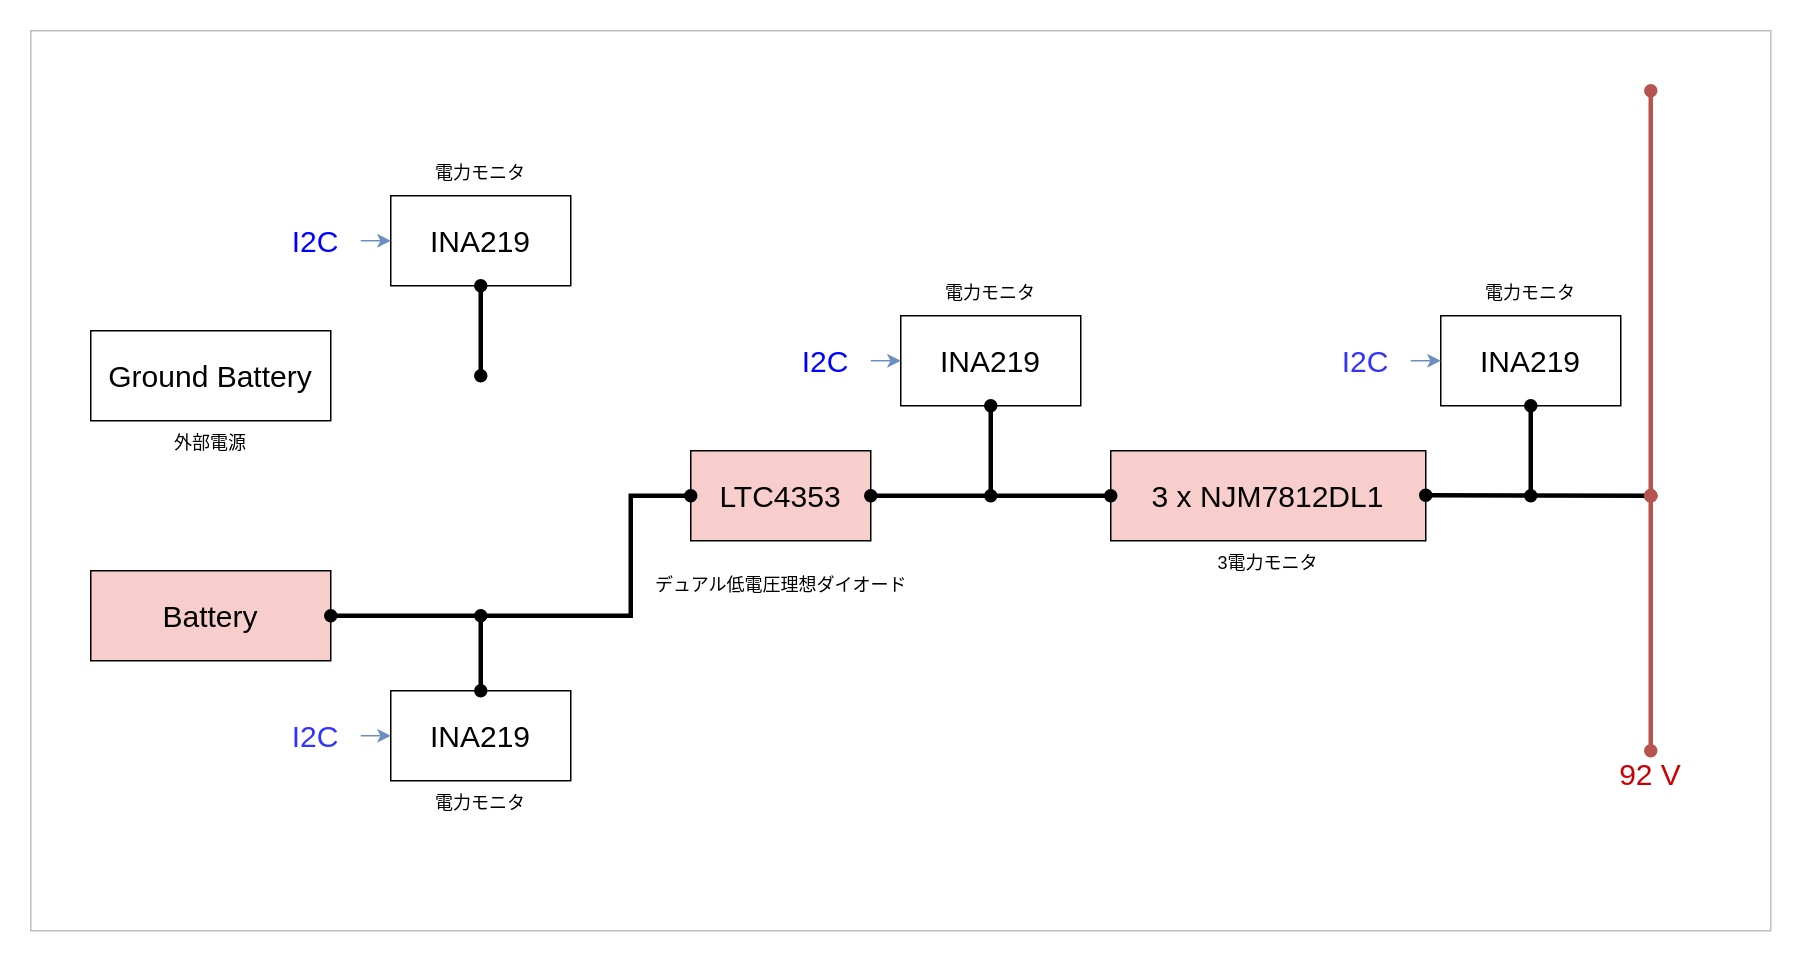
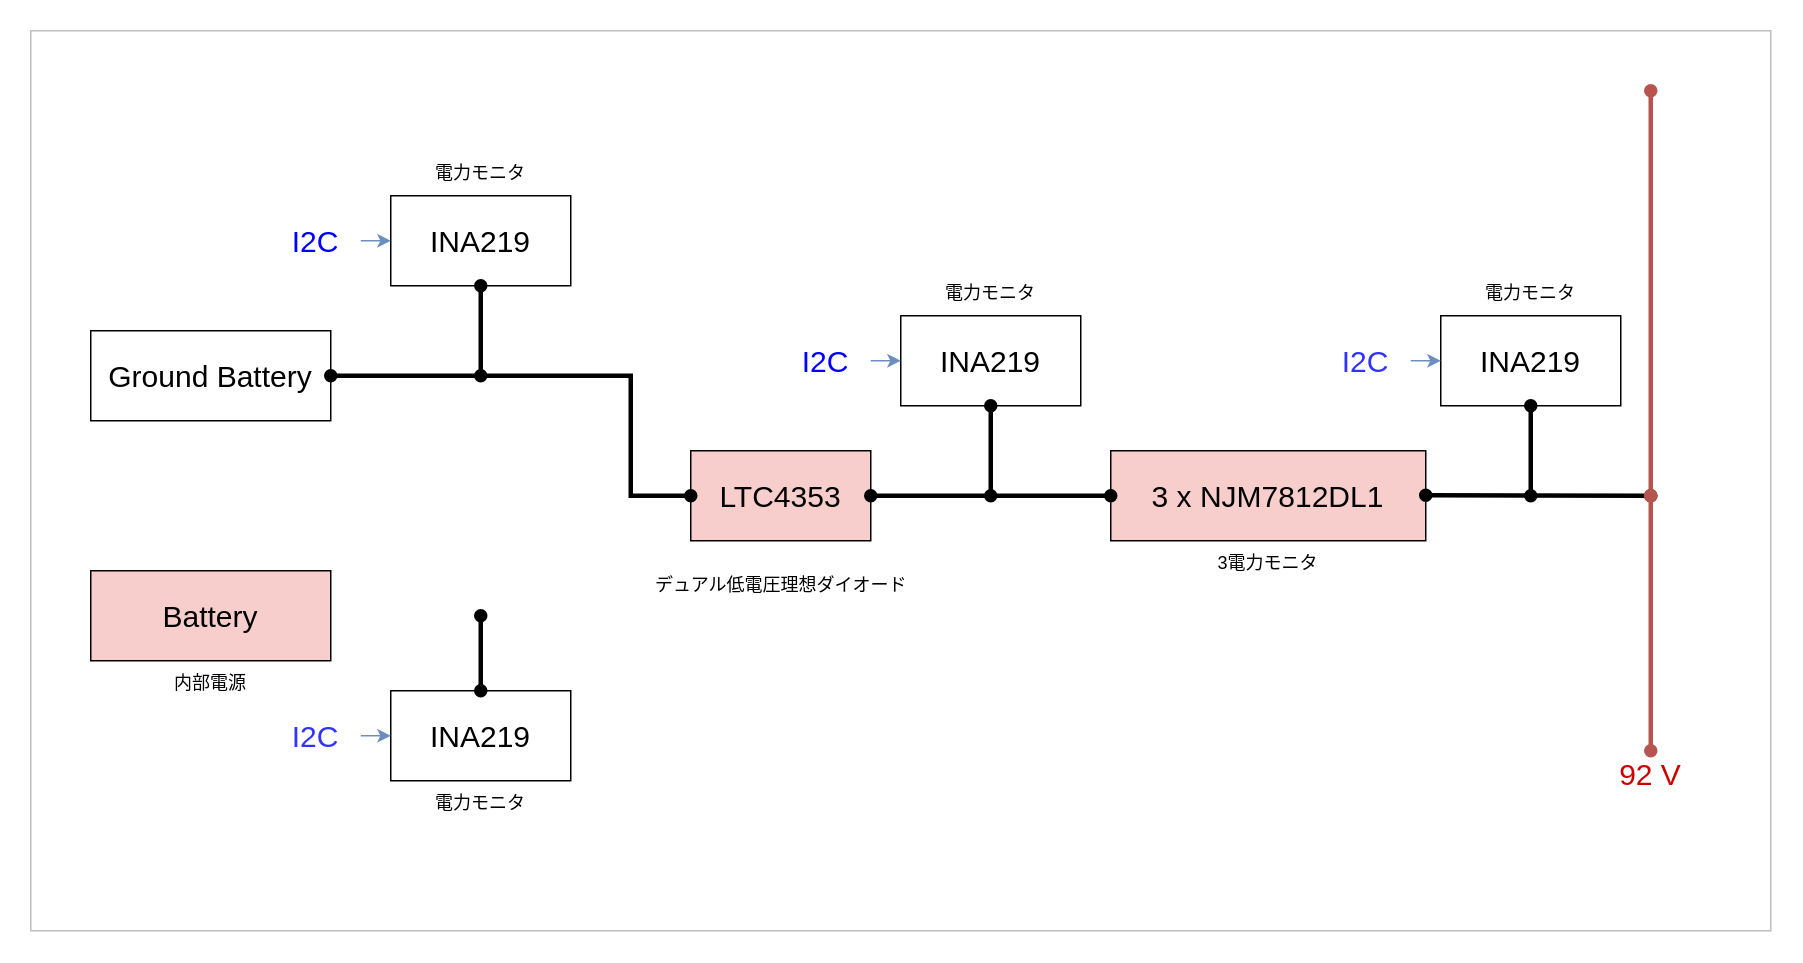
  <mxCell id="0" />
  <mxCell id="1" parent="0" />
  <mxCell id="2" value="" style="rounded=0;whiteSpace=wrap;html=1;strokeColor=#BEBEBE;" parent="1" vertex="1"><mxGeometry y="20" width="1160" height="600" as="geometry" x="20" /></mxCell>
  <mxCell id="3" value="&lt;font style=&quot;font-size: 20px;&quot;&gt;3 x NJM7812DL1&lt;/font&gt;" style="rounded=0;whiteSpace=wrap;html=1;fillColor=#f8cecc;" parent="1" vertex="1"><mxGeometry x="740" y="300" width="210" height="60" as="geometry" /></mxCell>
  <mxCell id="4" value="&lt;font style=&quot;font-size: 20px;&quot;&gt;Ground Battery&lt;/font&gt;" style="rounded=0;whiteSpace=wrap;html=1;" parent="1" vertex="1"><mxGeometry x="60" y="220" width="160" height="60" as="geometry" /></mxCell>
  <mxCell id="5" value="&lt;font style=&quot;font-size: 20px;&quot;&gt;INA219&lt;/font&gt;" style="rounded=0;whiteSpace=wrap;html=1;" parent="1" vertex="1"><mxGeometry x="260" y="460" width="120" height="60" as="geometry" /></mxCell>
  <mxCell id="6" value="&lt;font style=&quot;font-size: 20px;&quot;&gt;INA219&lt;/font&gt;" style="rounded=0;whiteSpace=wrap;html=1;" parent="1" vertex="1"><mxGeometry x="260" y="130" width="120" height="60" as="geometry" /></mxCell>
  <mxCell id="7" value="&lt;font style=&quot;font-size: 20px;&quot;&gt;LTC4353&lt;/font&gt;" style="rounded=0;whiteSpace=wrap;html=1;fillColor=#f8cecc;" parent="1" vertex="1"><mxGeometry x="460" y="300" width="120" height="60" as="geometry" /></mxCell>
  <mxCell id="8" value="デュアル低電圧理想ダイオード" style="text;html=1;align=center;verticalAlign=middle;whiteSpace=wrap;rounded=0;" parent="1" vertex="1"><mxGeometry x="432.5" y="375" width="175" height="30" as="geometry" /></mxCell>
  <mxCell id="9" value="電力モニタ" style="text;html=1;align=center;verticalAlign=middle;whiteSpace=wrap;rounded=0;" parent="1" vertex="1"><mxGeometry x="260" y="100" width="120" height="30" as="geometry" /></mxCell>
  <mxCell id="10" value="電力モニタ" style="text;html=1;align=center;verticalAlign=middle;whiteSpace=wrap;rounded=0;" parent="1" vertex="1"><mxGeometry x="260" y="520" width="120" height="30" as="geometry" /></mxCell>
- <mxCell id="11" value="外部電源" style="text;html=1;align=center;verticalAlign=middle;whiteSpace=wrap;rounded=0;" parent="1" vertex="1"><mxGeometry x="60" y="280" width="160" height="30" as="geometry" /></mxCell>
  <mxCell id="12" value="&lt;font style=&quot;font-size: 20px;&quot;&gt;Battery&lt;/font&gt;" style="rounded=0;whiteSpace=wrap;html=1;fillColor=#f8cecc;" parent="1" vertex="1"><mxGeometry x="60" y="380" width="160" height="60" as="geometry" /></mxCell>
- <mxCell id="14" value="" style="endArrow=oval;html=1;entryX=0;entryY=0.5;entryDx=0;entryDy=0;exitX=1;exitY=0.5;exitDx=0;exitDy=0;edgeStyle=orthogonalEdgeStyle;rounded=0;curved=0;strokeWidth=3;startArrow=oval;startFill=1;endFill=1;" parent="1" source="12" target="7" edge="1"><mxGeometry width="50" height="50" relative="1" as="geometry"><mxPoint x="300" y="400" as="sourcePoint" /><mxPoint x="350" y="350" as="targetPoint" /><Array as="points"><mxPoint x="420" y="410" /><mxPoint x="420" y="330" /></Array></mxGeometry></mxCell>
+ <mxCell id="13" value="内部電源" style="text;html=1;align=center;verticalAlign=middle;whiteSpace=wrap;rounded=0;" parent="1" vertex="1"><mxGeometry x="60" y="440" width="160" height="30" as="geometry" /></mxCell>
  <mxCell id="15" value="" style="endArrow=oval;html=1;exitX=0.5;exitY=0;exitDx=0;exitDy=0;startArrow=oval;startFill=1;endFill=1;strokeWidth=3;" parent="1" source="5" edge="1"><mxGeometry width="50" height="50" relative="1" as="geometry"><mxPoint x="270" y="490" as="sourcePoint" /><mxPoint x="320" y="410" as="targetPoint" /></mxGeometry></mxCell>
+ <mxCell id="16" value="" style="endArrow=oval;html=1;entryX=0;entryY=0.5;entryDx=0;entryDy=0;exitX=1;exitY=0.5;exitDx=0;exitDy=0;edgeStyle=orthogonalEdgeStyle;rounded=0;curved=0;strokeWidth=3;endFill=1;startArrow=oval;startFill=1;" parent="1" source="4" target="7" edge="1"><mxGeometry width="50" height="50" relative="1" as="geometry"><mxPoint x="270" y="330" as="sourcePoint" /><mxPoint x="320" y="280" as="targetPoint" /><Array as="points"><mxPoint x="420" y="250" /><mxPoint x="420" y="330" /></Array></mxGeometry></mxCell>
  <mxCell id="17" value="" style="endArrow=oval;html=1;entryX=0.5;entryY=1;entryDx=0;entryDy=0;strokeWidth=3;startArrow=oval;startFill=1;endFill=1;" parent="1" target="6" edge="1"><mxGeometry width="50" height="50" relative="1" as="geometry"><mxPoint x="320" y="250" as="sourcePoint" /><mxPoint x="280" y="240" as="targetPoint" /></mxGeometry></mxCell>
  <mxCell id="18" value="&lt;font style=&quot;font-size: 20px;&quot;&gt;INA219&lt;/font&gt;" style="rounded=0;whiteSpace=wrap;html=1;" parent="1" vertex="1"><mxGeometry x="600" y="210" width="120" height="60" as="geometry" /></mxCell>
  <mxCell id="19" value="電力モニタ" style="text;html=1;align=center;verticalAlign=middle;whiteSpace=wrap;rounded=0;" parent="1" vertex="1"><mxGeometry x="600" y="180" width="120" height="30" as="geometry" /></mxCell>
  <mxCell id="20" value="" style="endArrow=oval;html=1;entryX=0.5;entryY=1;entryDx=0;entryDy=0;strokeWidth=3;startArrow=oval;startFill=1;endFill=1;" parent="1" target="18" edge="1"><mxGeometry width="50" height="50" relative="1" as="geometry"><mxPoint x="660" y="330" as="sourcePoint" /><mxPoint x="660" y="320" as="targetPoint" /></mxGeometry></mxCell>
  <mxCell id="21" value="" style="endArrow=oval;html=1;exitX=1;exitY=0.5;exitDx=0;exitDy=0;strokeWidth=3;endFill=1;startArrow=oval;startFill=1;" parent="1" source="7" edge="1"><mxGeometry width="50" height="50" relative="1" as="geometry"><mxPoint x="650" y="280" as="sourcePoint" /><mxPoint x="740" y="330" as="targetPoint" /></mxGeometry></mxCell>
  <mxCell id="22" value="3電力モニタ" style="text;html=1;align=center;verticalAlign=middle;whiteSpace=wrap;rounded=0;" parent="1" vertex="1"><mxGeometry x="740" y="360" width="210" height="30" as="geometry" /></mxCell>
  <mxCell id="23" value="" style="endArrow=oval;html=1;exitX=1;exitY=0.5;exitDx=0;exitDy=0;strokeWidth=3;endFill=1;startArrow=oval;startFill=1;" parent="1" edge="1"><mxGeometry width="50" height="50" relative="1" as="geometry"><mxPoint x="950" y="329.71" as="sourcePoint" /><mxPoint x="1100" y="330" as="targetPoint" /></mxGeometry></mxCell>
  <mxCell id="24" value="&lt;font style=&quot;font-size: 20px;&quot;&gt;INA219&lt;/font&gt;" style="rounded=0;whiteSpace=wrap;html=1;" parent="1" vertex="1"><mxGeometry x="960" y="210" width="120" height="60" as="geometry" /></mxCell>
  <mxCell id="25" value="電力モニタ" style="text;html=1;align=center;verticalAlign=middle;whiteSpace=wrap;rounded=0;" parent="1" vertex="1"><mxGeometry x="960" y="180" width="120" height="30" as="geometry" /></mxCell>
  <mxCell id="26" value="" style="endArrow=oval;html=1;entryX=0.5;entryY=1;entryDx=0;entryDy=0;strokeWidth=3;startArrow=oval;startFill=1;endFill=1;" parent="1" target="24" edge="1"><mxGeometry width="50" height="50" relative="1" as="geometry"><mxPoint x="1020" y="330" as="sourcePoint" /><mxPoint x="1020" y="320" as="targetPoint" /></mxGeometry></mxCell>
  <mxCell id="27" value="" style="endArrow=oval;html=1;strokeWidth=3;fillColor=#f8cecc;strokeColor=#b85450;endFill=1;startArrow=oval;startFill=1;" parent="1" edge="1"><mxGeometry width="50" height="50" relative="1" as="geometry"><mxPoint x="1100" y="330" as="sourcePoint" /><mxPoint x="1100" y="60" as="targetPoint" /></mxGeometry></mxCell>
  <mxCell id="28" value="" style="endArrow=oval;html=1;strokeWidth=3;fillColor=#f8cecc;strokeColor=#b85450;startArrow=oval;startFill=1;endFill=1;" parent="1" edge="1"><mxGeometry width="50" height="50" relative="1" as="geometry"><mxPoint x="1100" y="500" as="sourcePoint" /><mxPoint x="1100" y="330" as="targetPoint" /></mxGeometry></mxCell>
  <mxCell id="29" value="&lt;font style=&quot;font-size: 20px; color: rgb(204, 0, 0);&quot;&gt;92 V&lt;/font&gt;" style="text;html=1;align=center;verticalAlign=middle;whiteSpace=wrap;rounded=0;fontColor=#CC0000;" parent="1" vertex="1"><mxGeometry x="1070" y="500" width="60" height="30" as="geometry" /></mxCell>
  <mxCell id="30" value="" style="endArrow=classic;html=1;entryX=0;entryY=0.5;entryDx=0;entryDy=0;fillColor=#dae8fc;strokeColor=#6c8ebf;" parent="1" target="18" edge="1"><mxGeometry width="50" height="50" relative="1" as="geometry"><mxPoint x="580" y="240" as="sourcePoint" /><mxPoint x="540" y="320" as="targetPoint" /></mxGeometry></mxCell>
  <mxCell id="31" value="&lt;font style=&quot;font-size: 20px; color: rgb(0, 0, 255);&quot;&gt;I2C&lt;/font&gt;" style="text;html=1;align=center;verticalAlign=middle;whiteSpace=wrap;rounded=0;fontColor=#3333FF;" parent="1" vertex="1"><mxGeometry x="520" y="225" width="60" height="30" as="geometry" /></mxCell>
  <mxCell id="32" value="" style="endArrow=classic;html=1;entryX=0;entryY=0.5;entryDx=0;entryDy=0;fillColor=#dae8fc;strokeColor=#6c8ebf;" parent="1" edge="1"><mxGeometry width="50" height="50" relative="1" as="geometry"><mxPoint x="940" y="240" as="sourcePoint" /><mxPoint x="960" y="240" as="targetPoint" /></mxGeometry></mxCell>
  <mxCell id="33" value="&lt;font style=&quot;font-size: 20px;&quot; color=&quot;#3333ff&quot;&gt;I2C&lt;/font&gt;" style="text;html=1;align=center;verticalAlign=middle;whiteSpace=wrap;rounded=0;" parent="1" vertex="1"><mxGeometry x="880" y="225" width="60" height="30" as="geometry" /></mxCell>
  <mxCell id="34" value="" style="endArrow=classic;html=1;entryX=0;entryY=0.5;entryDx=0;entryDy=0;fillColor=#dae8fc;strokeColor=#6c8ebf;" parent="1" edge="1"><mxGeometry width="50" height="50" relative="1" as="geometry"><mxPoint x="240" y="160" as="sourcePoint" /><mxPoint x="260" y="160" as="targetPoint" /></mxGeometry></mxCell>
  <mxCell id="35" value="&lt;font style=&quot;color: rgb(0, 0, 255); font-size: 20px;&quot;&gt;I2C&lt;/font&gt;" style="text;html=1;align=center;verticalAlign=middle;whiteSpace=wrap;rounded=0;fontColor=#3333FF;" parent="1" vertex="1"><mxGeometry x="180" y="145" width="60" height="30" as="geometry" /></mxCell>
  <mxCell id="36" value="" style="endArrow=classic;html=1;entryX=0;entryY=0.5;entryDx=0;entryDy=0;fillColor=#dae8fc;strokeColor=#6c8ebf;" parent="1" edge="1"><mxGeometry width="50" height="50" relative="1" as="geometry"><mxPoint x="240" y="490" as="sourcePoint" /><mxPoint x="260" y="490" as="targetPoint" /></mxGeometry></mxCell>
  <mxCell id="37" value="&lt;font style=&quot;font-size: 20px;&quot; color=&quot;#3333ff&quot;&gt;I2C&lt;/font&gt;" style="text;html=1;align=center;verticalAlign=middle;whiteSpace=wrap;rounded=0;" parent="1" vertex="1"><mxGeometry x="180" y="475" width="60" height="30" as="geometry" /></mxCell>
